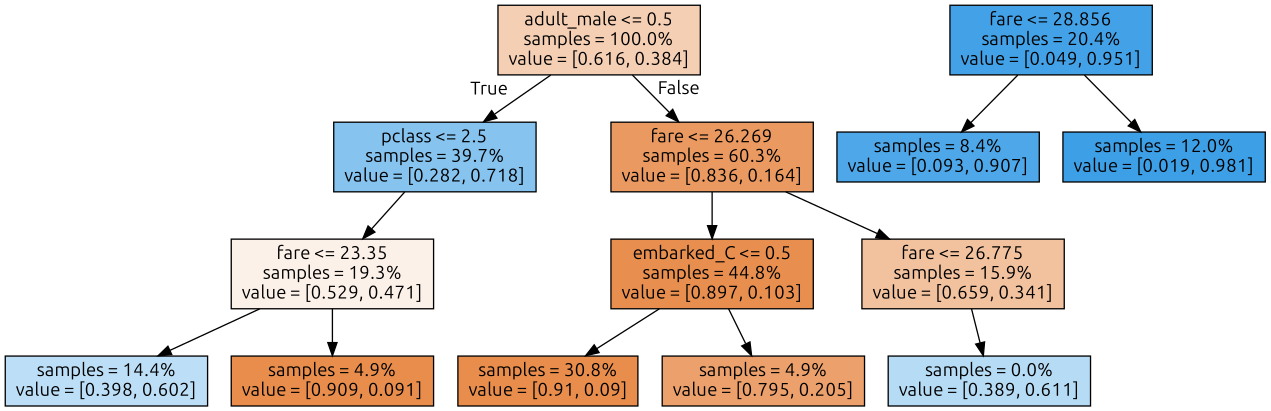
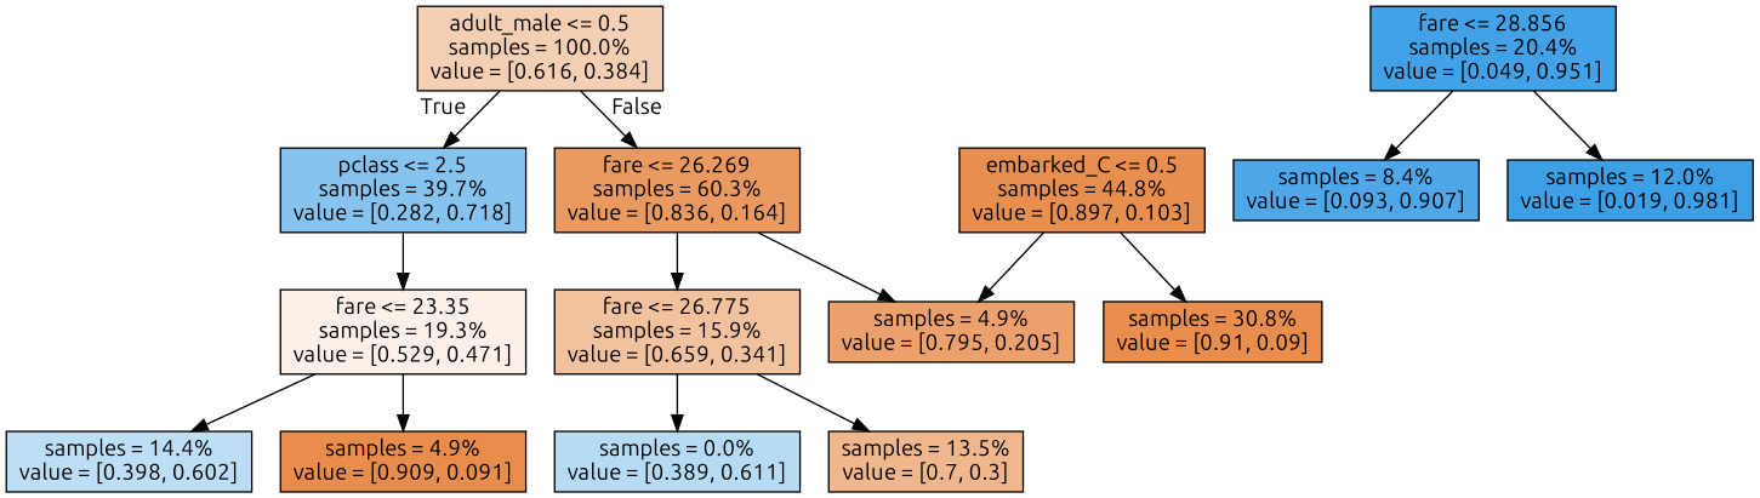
  digraph {
    fontname=Ubuntu
    node [color=black fillcolor="#e58139e6" fontname=Ubuntu shape=box style=filled]
    edge [fontname=Ubuntu]
    n1 [fillcolor="#e5813960" label="adult_male <= 0.5\nsamples = 100.0%\nvalue = [0.616, 0.384]"]
    n2 [fillcolor="#399de59b" label="pclass <= 2.5\nsamples = 39.7%\nvalue = [0.282, 0.718]"]
    n3 [fillcolor="#e58139cd" label="fare <= 26.269\nsamples = 60.3%\nvalue = [0.836, 0.164]"]
    n4 [fillcolor="#e581391c" label="fare <= 23.35\nsamples = 19.3%\nvalue = [0.529, 0.471]"]
    n5 [fillcolor="#e58139e2" label="embarked_C <= 0.5\nsamples = 44.8%\nvalue = [0.897, 0.103]"]
    n6 [fillcolor="#e581397b" label="fare <= 26.775\nsamples = 15.9%\nvalue = [0.659, 0.341]"]
    n7 [fillcolor="#399de5f2" label="fare <= 28.856\nsamples = 20.4%\nvalue = [0.049, 0.951]"]
    n8 [fillcolor="#399de5e5" label="samples = 8.4%\nvalue = [0.093, 0.907]"]
    n9 [fillcolor="#399de5fa" label="samples = 12.0%\nvalue = [0.019, 0.981]"]
    n10 [fillcolor="#399de556" label="samples = 14.4%\nvalue = [0.398, 0.602]"]
    n11 [label="samples = 4.9%\nvalue = [0.909, 0.091]"]
    n12 [label="samples = 30.8%\nvalue = [0.91, 0.09]"]
    n13 [fillcolor="#e58139bd" label="samples = 4.9%\nvalue = [0.795, 0.205]"]
    n14 [fillcolor="#399de55d" label="samples = 0.0%\nvalue = [0.389, 0.611]"]
+   n15 [fillcolor="#e5813992" label="samples = 13.5%\nvalue = [0.7, 0.3]"]
    n1 -> n2 [headlabel=True labelangle=45 labeldistance=2.5]
    n1 -> n3 [headlabel=False labelangle=-45 labeldistance=2.5]
    n2 -> n4
-   n3 -> n5
+   n3 -> n13
    n3 -> n6
    n4 -> n10
    n4 -> n11
    n5 -> n12
    n5 -> n13
    n6 -> n14
+   n6 -> n15
    n7 -> n8
    n7 -> n9
  }
